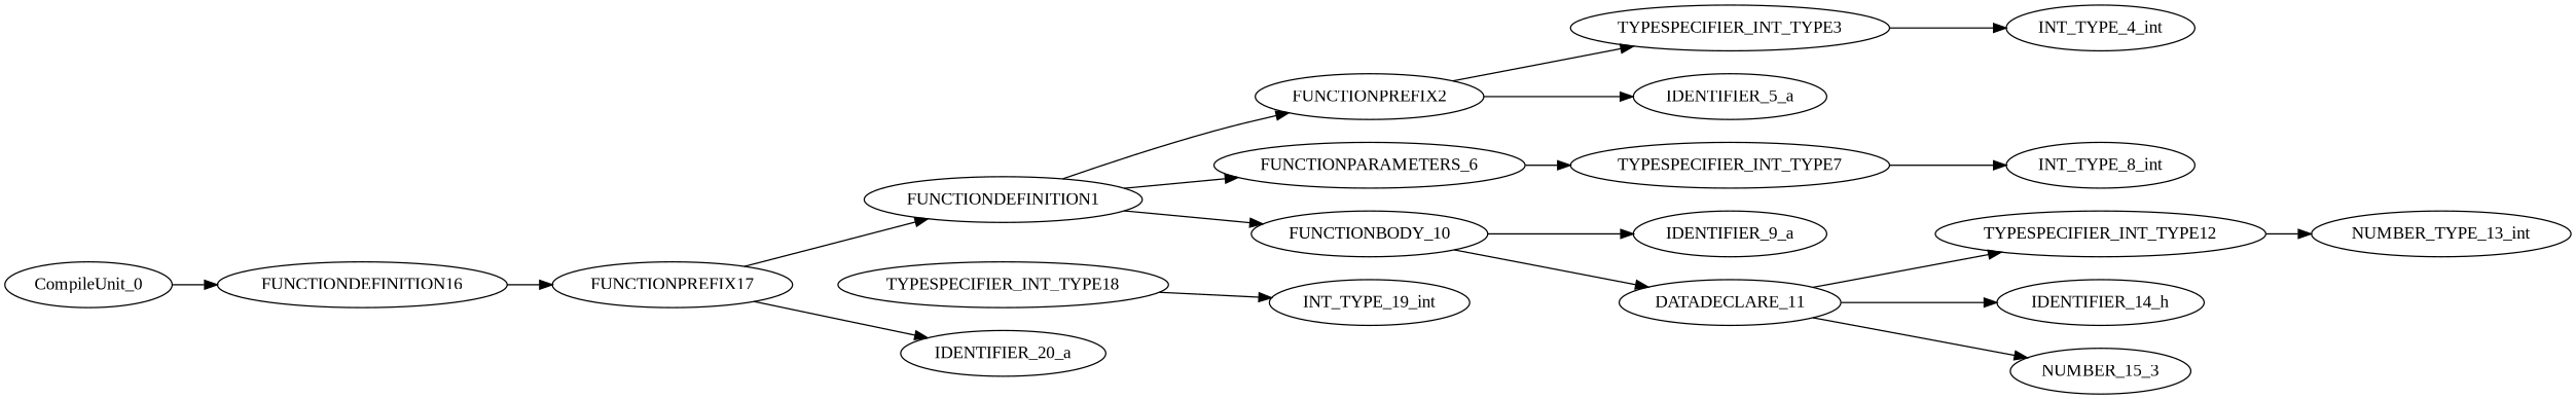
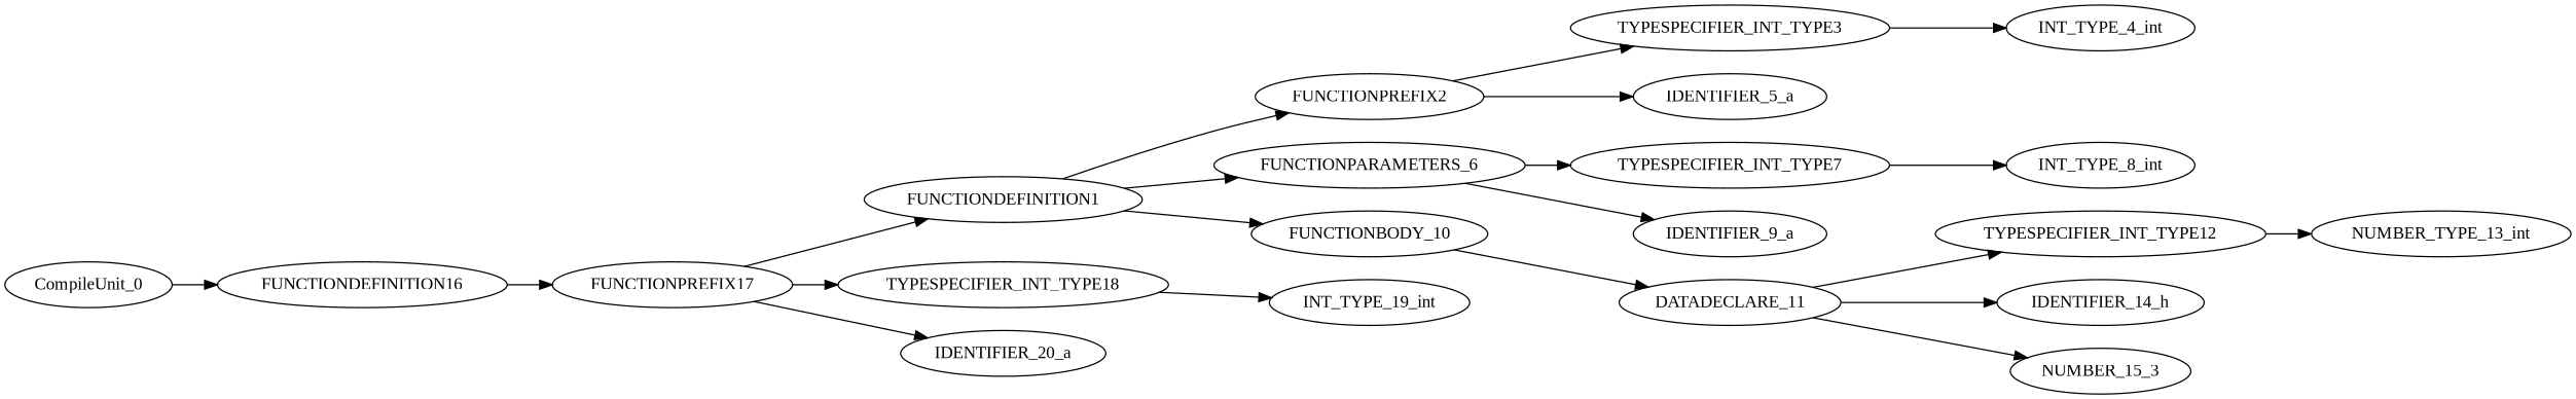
  digraph {
    fontname="Liberation Serif"
    rankdir=LR
    node [fontname="Liberation Serif"]
    edge [fontname="Liberation Serif"]
    CompileUnit_0
    FUNCTIONDEFINITION16
    FUNCTIONDEFINITION1
    FUNCTIONPREFIX2
    FUNCTIONPARAMETERS_6
    FUNCTIONBODY_10
    FUNCTIONPREFIX17
    TYPESPECIFIER_INT_TYPE3
    IDENTIFIER_5_a
    TYPESPECIFIER_INT_TYPE7
    IDENTIFIER_9_a
    DATADECLARE_11
    INT_TYPE_4_int
    INT_TYPE_8_int
    TYPESPECIFIER_INT_TYPE12
    IDENTIFIER_14_h
    NUMBER_15_3
    n18 [label=NUMBER_TYPE_13_int]
    TYPESPECIFIER_INT_TYPE18
    IDENTIFIER_20_a
    INT_TYPE_19_int
    CompileUnit_0 -> FUNCTIONDEFINITION16
    FUNCTIONDEFINITION16 -> FUNCTIONPREFIX17
    FUNCTIONDEFINITION1 -> FUNCTIONPREFIX2
    FUNCTIONDEFINITION1 -> FUNCTIONPARAMETERS_6
    FUNCTIONDEFINITION1 -> FUNCTIONBODY_10
    FUNCTIONPREFIX2 -> TYPESPECIFIER_INT_TYPE3
    FUNCTIONPREFIX2 -> IDENTIFIER_5_a
    FUNCTIONPARAMETERS_6 -> TYPESPECIFIER_INT_TYPE7
-   FUNCTIONBODY_10 -> IDENTIFIER_9_a
+   FUNCTIONPARAMETERS_6 -> IDENTIFIER_9_a
    FUNCTIONBODY_10 -> DATADECLARE_11
    FUNCTIONPREFIX17 -> FUNCTIONDEFINITION1
+   FUNCTIONPREFIX17 -> TYPESPECIFIER_INT_TYPE18
    FUNCTIONPREFIX17 -> IDENTIFIER_20_a
    TYPESPECIFIER_INT_TYPE3 -> INT_TYPE_4_int
    TYPESPECIFIER_INT_TYPE7 -> INT_TYPE_8_int
    DATADECLARE_11 -> TYPESPECIFIER_INT_TYPE12
    DATADECLARE_11 -> IDENTIFIER_14_h
    DATADECLARE_11 -> NUMBER_15_3
    TYPESPECIFIER_INT_TYPE12 -> n18
    TYPESPECIFIER_INT_TYPE18 -> INT_TYPE_19_int
  }
